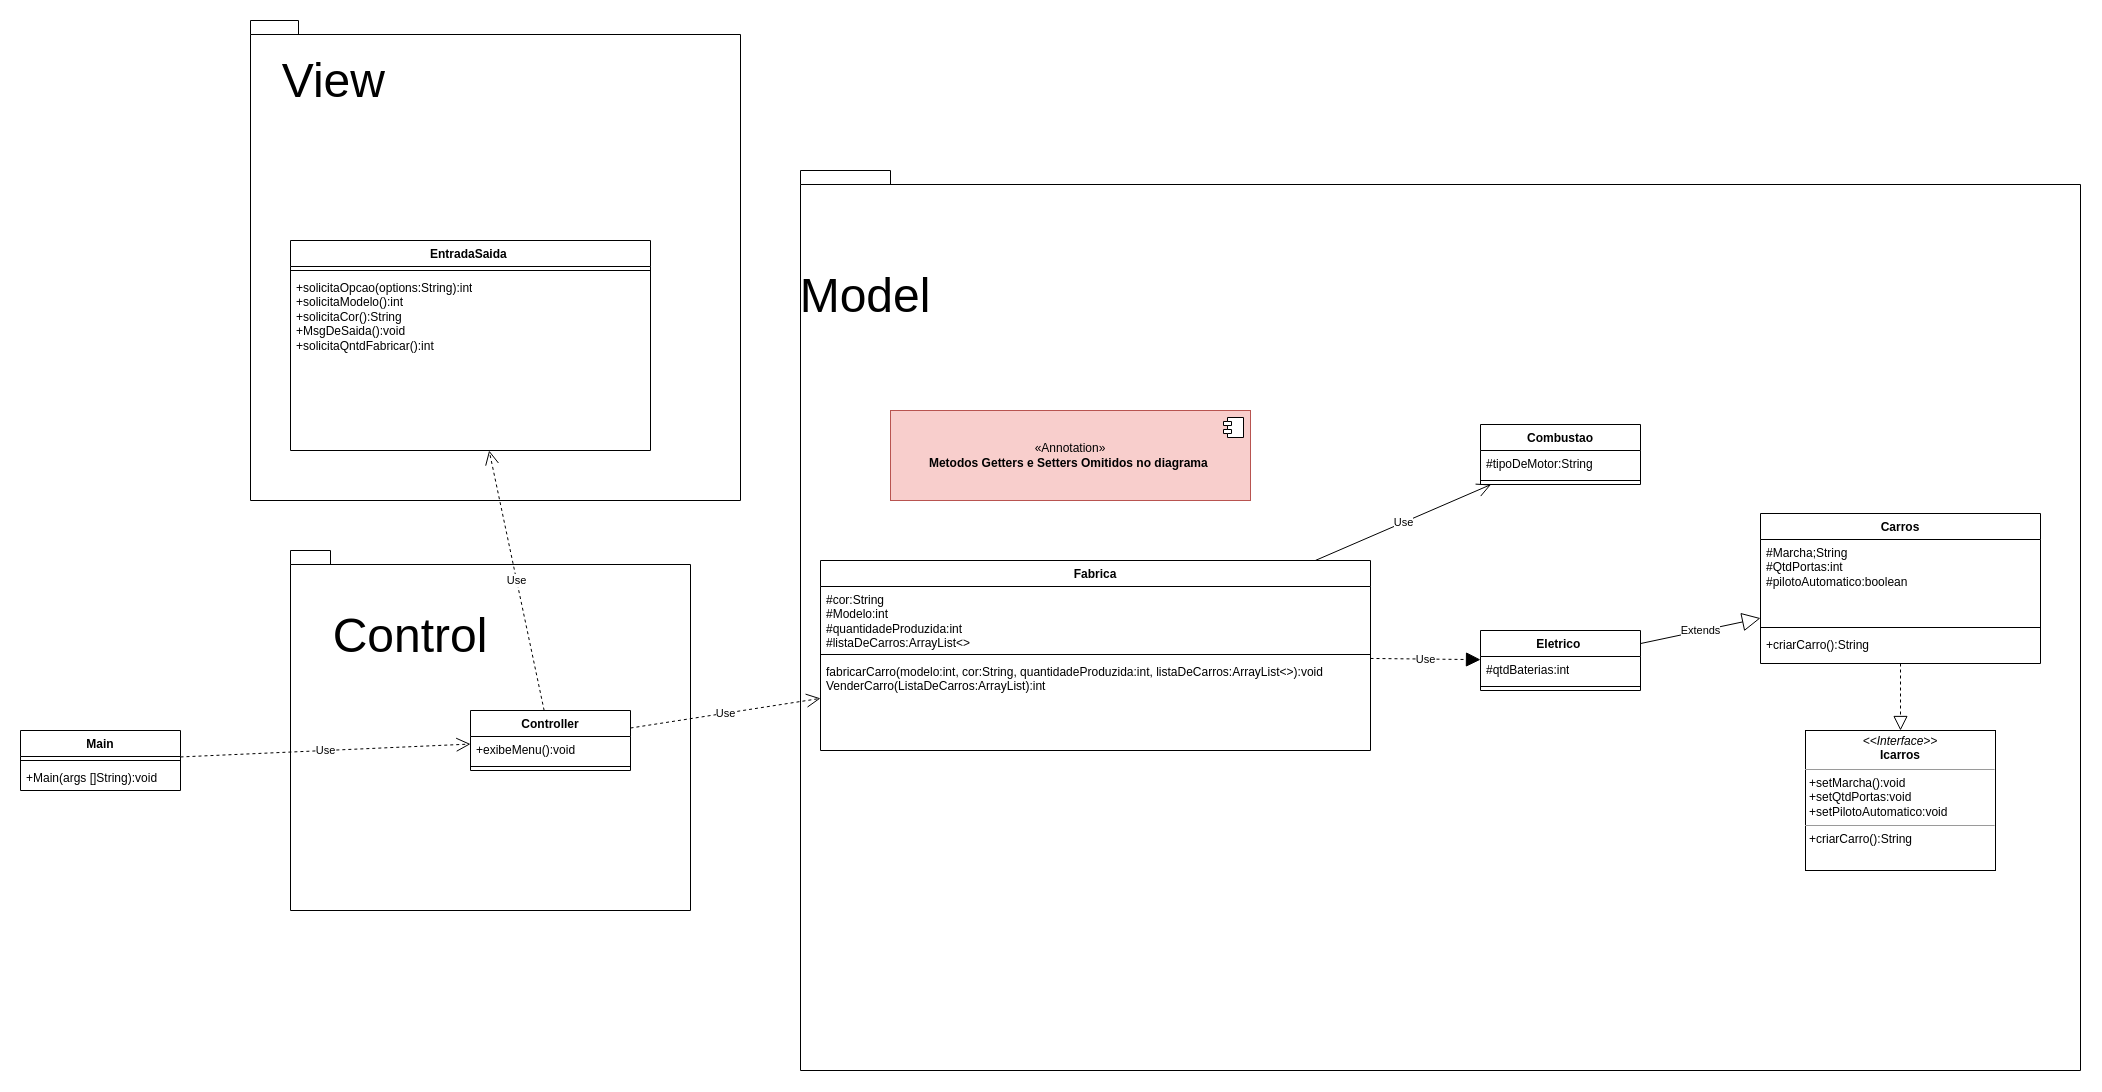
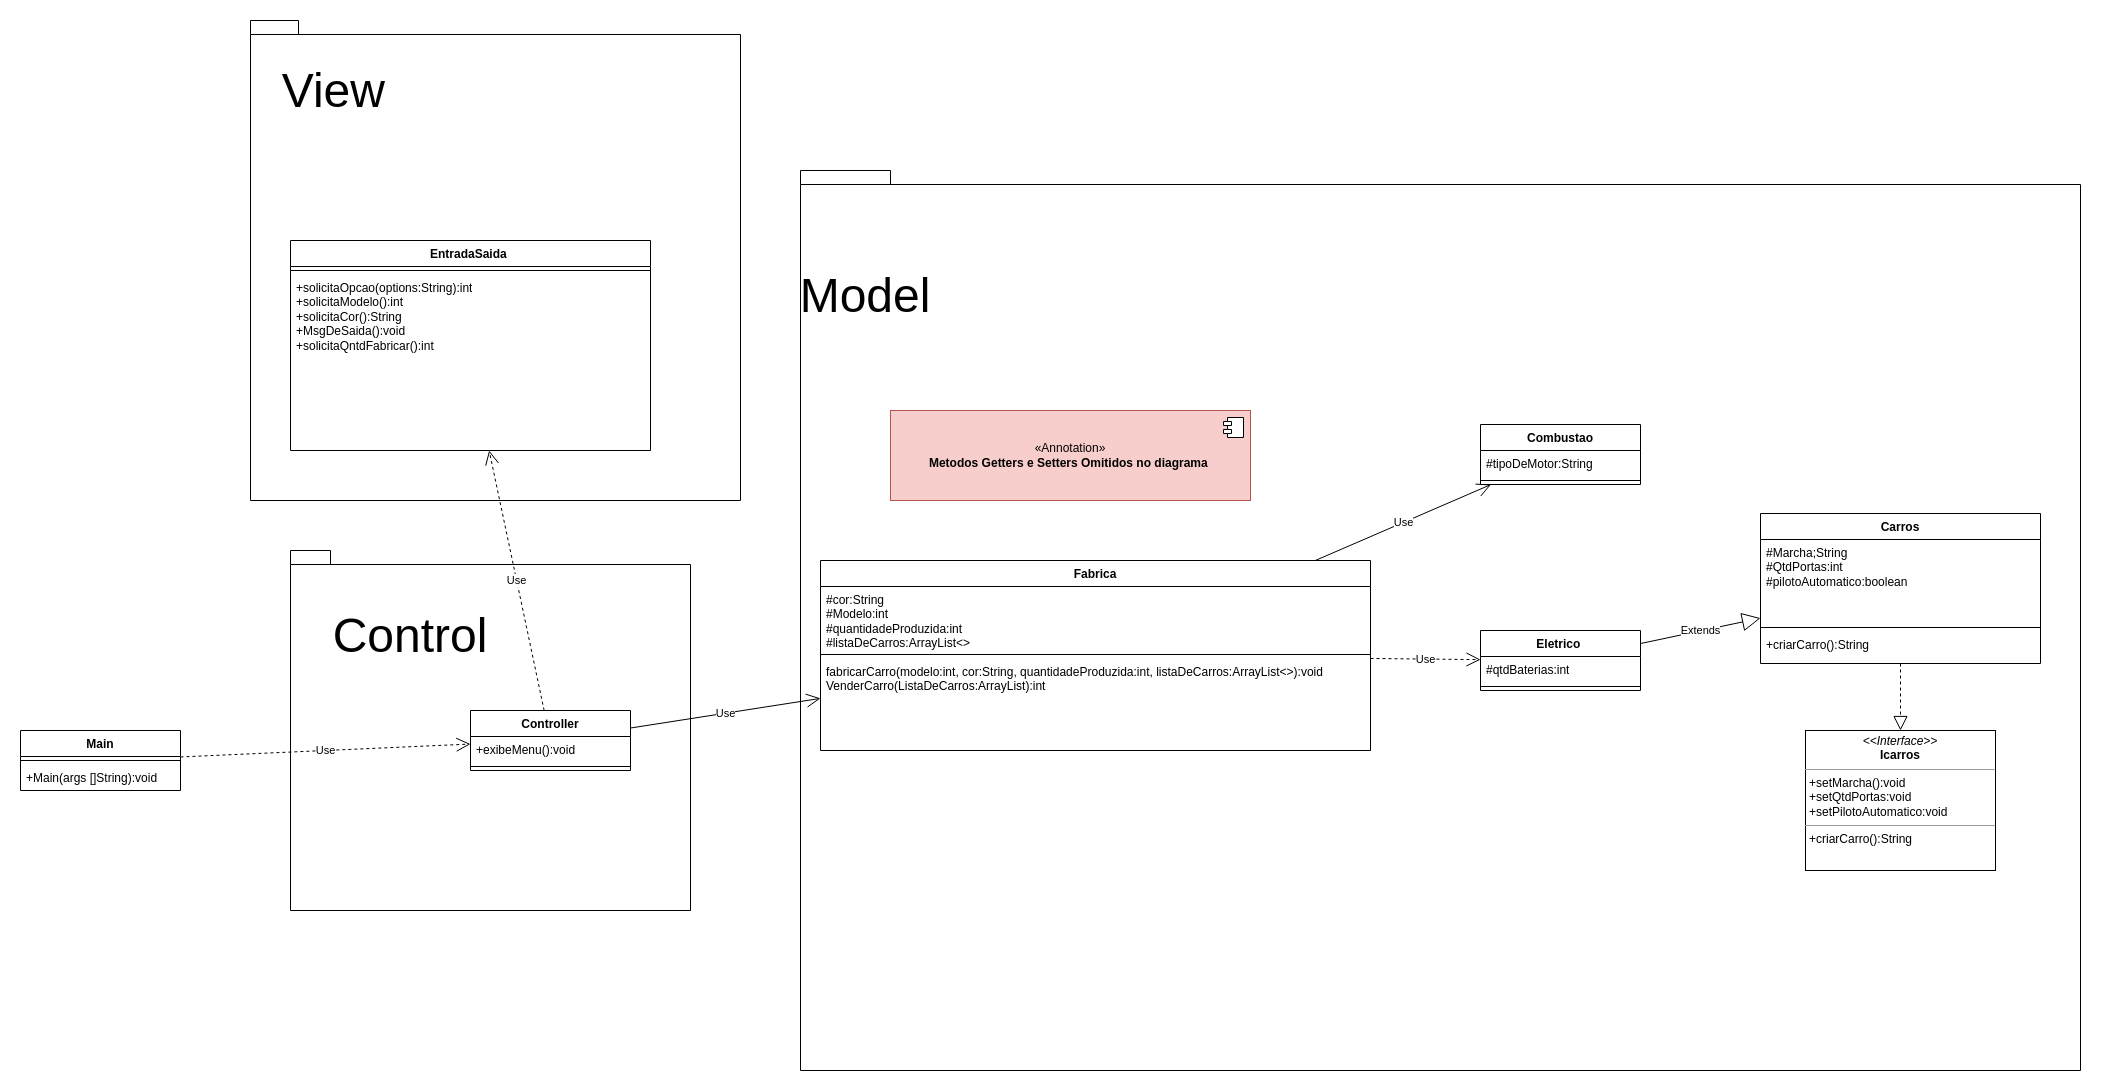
  <mxCell id="0" />
  <mxCell id="1" parent="0" />
  <mxCell id="2" value="" style="shape=folder;fontStyle=1;spacingTop=10;tabWidth=40;tabHeight=14;tabPosition=left;html=1;whiteSpace=wrap;" vertex="1" parent="1"><mxGeometry x="290" y="550" width="400" height="360" as="geometry" /></mxCell>
  <mxCell id="3" value="" style="shape=folder;fontStyle=1;spacingTop=10;tabWidth=40;tabHeight=14;tabPosition=left;html=1;whiteSpace=wrap;" vertex="1" parent="1"><mxGeometry x="800" y="170" width="1280" height="900" as="geometry" /></mxCell>
  <mxCell id="4" value="" style="shape=folder;fontStyle=1;spacingTop=10;tabWidth=40;tabHeight=14;tabPosition=left;html=1;whiteSpace=wrap;" vertex="1" parent="1"><mxGeometry x="250" y="20" width="490" height="480" as="geometry" /></mxCell>
  <mxCell id="5" value="EntradaSaida&lt;span style=&quot;white-space: pre;&quot;&gt;&#09;&lt;/span&gt;" style="swimlane;fontStyle=1;align=center;verticalAlign=top;childLayout=stackLayout;horizontal=1;startSize=26;horizontalStack=0;resizeParent=1;resizeParentMax=0;resizeLast=0;collapsible=1;marginBottom=0;whiteSpace=wrap;html=1;" vertex="1" parent="1"><mxGeometry x="290" y="240" width="360" height="210" as="geometry" /></mxCell>
  <mxCell id="6" value="" style="line;strokeWidth=1;fillColor=none;align=left;verticalAlign=middle;spacingTop=-1;spacingLeft=3;spacingRight=3;rotatable=0;labelPosition=right;points=[];portConstraint=eastwest;strokeColor=inherit;" vertex="1" parent="5"><mxGeometry y="26" width="360" height="8" as="geometry" /></mxCell>
  <mxCell id="7" value="+solicitaOpcao(options:String):int&lt;br&gt;+solicitaModelo():int&lt;br&gt;+solicitaCor():String&lt;br&gt;+MsgDeSaida():void&amp;nbsp;&lt;br&gt;+solicitaQntdFabricar():int" style="text;strokeColor=none;fillColor=none;align=left;verticalAlign=top;spacingLeft=4;spacingRight=4;overflow=hidden;rotatable=0;points=[[0,0.5],[1,0.5]];portConstraint=eastwest;whiteSpace=wrap;html=1;" vertex="1" parent="5"><mxGeometry y="34" width="360" height="176" as="geometry" /></mxCell>
  <mxCell id="8" value="Controller" style="swimlane;fontStyle=1;align=center;verticalAlign=top;childLayout=stackLayout;horizontal=1;startSize=26;horizontalStack=0;resizeParent=1;resizeParentMax=0;resizeLast=0;collapsible=1;marginBottom=0;whiteSpace=wrap;html=1;" vertex="1" parent="1"><mxGeometry x="470" y="710" width="160" height="60" as="geometry" /></mxCell>
  <mxCell id="9" value="+exibeMenu():void&amp;nbsp;" style="text;strokeColor=none;fillColor=none;align=left;verticalAlign=top;spacingLeft=4;spacingRight=4;overflow=hidden;rotatable=0;points=[[0,0.5],[1,0.5]];portConstraint=eastwest;whiteSpace=wrap;html=1;" vertex="1" parent="8"><mxGeometry y="26" width="160" height="26" as="geometry" /></mxCell>
  <mxCell id="10" value="" style="line;strokeWidth=1;fillColor=none;align=left;verticalAlign=middle;spacingTop=-1;spacingLeft=3;spacingRight=3;rotatable=0;labelPosition=right;points=[];portConstraint=eastwest;strokeColor=inherit;" vertex="1" parent="8"><mxGeometry y="52" width="160" height="8" as="geometry" /></mxCell>
  <mxCell id="11" value="Main" style="swimlane;fontStyle=1;align=center;verticalAlign=top;childLayout=stackLayout;horizontal=1;startSize=26;horizontalStack=0;resizeParent=1;resizeParentMax=0;resizeLast=0;collapsible=1;marginBottom=0;whiteSpace=wrap;html=1;" vertex="1" parent="1"><mxGeometry x="20" y="730" width="160" height="60" as="geometry" /></mxCell>
  <mxCell id="12" value="" style="line;strokeWidth=1;fillColor=none;align=left;verticalAlign=middle;spacingTop=-1;spacingLeft=3;spacingRight=3;rotatable=0;labelPosition=right;points=[];portConstraint=eastwest;strokeColor=inherit;" vertex="1" parent="11"><mxGeometry y="26" width="160" height="8" as="geometry" /></mxCell>
  <mxCell id="13" value="+Main(args []String):void" style="text;strokeColor=none;fillColor=none;align=left;verticalAlign=top;spacingLeft=4;spacingRight=4;overflow=hidden;rotatable=0;points=[[0,0.5],[1,0.5]];portConstraint=eastwest;whiteSpace=wrap;html=1;" vertex="1" parent="11"><mxGeometry y="34" width="160" height="26" as="geometry" /></mxCell>
  <mxCell id="14" value="Use" style="endArrow=open;endSize=12;dashed=1;html=1;rounded=0;" edge="1" parent="1" source="11" target="8"><mxGeometry width="160" relative="1" as="geometry"><mxPoint x="540" y="710" as="sourcePoint" /><mxPoint x="700" y="710" as="targetPoint" /></mxGeometry></mxCell>
  <mxCell id="15" value="Use" style="endArrow=open;endSize=12;dashed=1;html=1;rounded=0;" edge="1" parent="1" source="8" target="7"><mxGeometry width="160" relative="1" as="geometry"><mxPoint x="500" y="490" as="sourcePoint" /><mxPoint x="660" y="490" as="targetPoint" /></mxGeometry></mxCell>
- <mxCell id="16" value="&lt;font style=&quot;font-size: 48px;&quot;&gt;View&amp;nbsp;&lt;/font&gt;" style="text;html=1;strokeColor=none;fillColor=none;align=center;verticalAlign=middle;whiteSpace=wrap;rounded=0;" vertex="1" parent="1"><mxGeometry x="290" y="40" width="100" height="80" as="geometry" /></mxCell>
+ <mxCell id="16" value="&lt;font style=&quot;font-size: 48px;&quot;&gt;View&amp;nbsp;&lt;/font&gt;" style="text;html=1;strokeColor=none;fillColor=none;align=center;verticalAlign=middle;whiteSpace=wrap;rounded=0;" vertex="1" parent="1"><mxGeometry x="290" y="50" width="100" height="80" as="geometry" /></mxCell>
  <mxCell id="17" value="&lt;font style=&quot;font-size: 48px;&quot;&gt;Control&lt;/font&gt;" style="text;html=1;strokeColor=none;fillColor=none;align=center;verticalAlign=middle;whiteSpace=wrap;rounded=0;" vertex="1" parent="1"><mxGeometry x="380" y="620" width="60" height="30" as="geometry" /></mxCell>
  <mxCell id="18" value="&lt;font style=&quot;font-size: 48px;&quot;&gt;Model&lt;/font&gt;" style="text;html=1;strokeColor=none;fillColor=none;align=center;verticalAlign=middle;whiteSpace=wrap;rounded=0;" vertex="1" parent="1"><mxGeometry x="835" y="280" width="60" height="30" as="geometry" /></mxCell>
  <mxCell id="19" style="edgeStyle=orthogonalEdgeStyle;rounded=0;orthogonalLoop=1;jettySize=auto;html=1;exitX=0.5;exitY=1;exitDx=0;exitDy=0;" edge="1" parent="1" source="18" target="18"><mxGeometry relative="1" as="geometry" /></mxCell>
  <mxCell id="20" value="Fabrica" style="swimlane;fontStyle=1;align=center;verticalAlign=top;childLayout=stackLayout;horizontal=1;startSize=26;horizontalStack=0;resizeParent=1;resizeParentMax=0;resizeLast=0;collapsible=1;marginBottom=0;whiteSpace=wrap;html=1;" vertex="1" parent="1"><mxGeometry x="820" y="560" width="550" height="190" as="geometry" /></mxCell>
  <mxCell id="21" value="#cor:String&lt;br&gt;#Modelo:int&lt;br&gt;#quantidadeProduzida:int&lt;br&gt;#listaDeCarros:ArrayList&amp;lt;&amp;gt;" style="text;strokeColor=none;fillColor=none;align=left;verticalAlign=top;spacingLeft=4;spacingRight=4;overflow=hidden;rotatable=0;points=[[0,0.5],[1,0.5]];portConstraint=eastwest;whiteSpace=wrap;html=1;" vertex="1" parent="20"><mxGeometry y="26" width="550" height="64" as="geometry" /></mxCell>
  <mxCell id="22" value="" style="line;strokeWidth=1;fillColor=none;align=left;verticalAlign=middle;spacingTop=-1;spacingLeft=3;spacingRight=3;rotatable=0;labelPosition=right;points=[];portConstraint=eastwest;strokeColor=inherit;" vertex="1" parent="20"><mxGeometry y="90" width="550" height="8" as="geometry" /></mxCell>
  <mxCell id="23" value="fabricarCarro(modelo:int, cor:String, quantidadeProduzida:int, listaDeCarros:ArrayList&amp;lt;&amp;gt;):void&lt;br&gt;VenderCarro(ListaDeCarros:ArrayList):int" style="text;strokeColor=none;fillColor=none;align=left;verticalAlign=top;spacingLeft=4;spacingRight=4;overflow=hidden;rotatable=0;points=[[0,0.5],[1,0.5]];portConstraint=eastwest;whiteSpace=wrap;html=1;" vertex="1" parent="20"><mxGeometry y="98" width="550" height="92" as="geometry" /></mxCell>
- <mxCell id="24" value="Use" style="endArrow=open;endSize=12;dashed=1;html=1;rounded=0;" edge="1" parent="1" source="8" target="20"><mxGeometry width="160" relative="1" as="geometry"><mxPoint x="730" y="670" as="sourcePoint" /><mxPoint x="890" y="670" as="targetPoint" /></mxGeometry></mxCell>
+ <mxCell id="24" value="Use" style="endArrow=open;endSize=12;dashed=0;html=1;rounded=0;" edge="1" parent="1" source="8" target="20"><mxGeometry width="160" relative="1" as="geometry"><mxPoint x="730" y="670" as="sourcePoint" /><mxPoint x="890" y="670" as="targetPoint" /></mxGeometry></mxCell>
  <mxCell id="25" value="Carros" style="swimlane;fontStyle=1;align=center;verticalAlign=top;childLayout=stackLayout;horizontal=1;startSize=26;horizontalStack=0;resizeParent=1;resizeParentMax=0;resizeLast=0;collapsible=1;marginBottom=0;whiteSpace=wrap;html=1;" vertex="1" parent="1"><mxGeometry x="1760" y="513" width="280" height="150" as="geometry" /></mxCell>
  <mxCell id="26" value="#Marcha;String&lt;br&gt;#QtdPortas:int&amp;nbsp;&lt;br&gt;#pilotoAutomatico:boolean&amp;nbsp;" style="text;strokeColor=none;fillColor=none;align=left;verticalAlign=top;spacingLeft=4;spacingRight=4;overflow=hidden;rotatable=0;points=[[0,0.5],[1,0.5]];portConstraint=eastwest;whiteSpace=wrap;html=1;" vertex="1" parent="25"><mxGeometry y="26" width="280" height="84" as="geometry" /></mxCell>
  <mxCell id="27" value="" style="line;strokeWidth=1;fillColor=none;align=left;verticalAlign=middle;spacingTop=-1;spacingLeft=3;spacingRight=3;rotatable=0;labelPosition=right;points=[];portConstraint=eastwest;strokeColor=inherit;" vertex="1" parent="25"><mxGeometry y="110" width="280" height="8" as="geometry" /></mxCell>
  <mxCell id="28" value="+criarCarro():String" style="text;strokeColor=none;fillColor=none;align=left;verticalAlign=top;spacingLeft=4;spacingRight=4;overflow=hidden;rotatable=0;points=[[0,0.5],[1,0.5]];portConstraint=eastwest;whiteSpace=wrap;html=1;" vertex="1" parent="25"><mxGeometry y="118" width="280" height="32" as="geometry" /></mxCell>
  <mxCell id="29" value="Combustao" style="swimlane;fontStyle=1;align=center;verticalAlign=top;childLayout=stackLayout;horizontal=1;startSize=26;horizontalStack=0;resizeParent=1;resizeParentMax=0;resizeLast=0;collapsible=1;marginBottom=0;whiteSpace=wrap;html=1;" vertex="1" parent="1"><mxGeometry x="1480" y="424" width="160" height="60" as="geometry" /></mxCell>
  <mxCell id="30" value="#tipoDeMotor:String" style="text;strokeColor=none;fillColor=none;align=left;verticalAlign=top;spacingLeft=4;spacingRight=4;overflow=hidden;rotatable=0;points=[[0,0.5],[1,0.5]];portConstraint=eastwest;whiteSpace=wrap;html=1;" vertex="1" parent="29"><mxGeometry y="26" width="160" height="26" as="geometry" /></mxCell>
  <mxCell id="31" value="" style="line;strokeWidth=1;fillColor=none;align=left;verticalAlign=middle;spacingTop=-1;spacingLeft=3;spacingRight=3;rotatable=0;labelPosition=right;points=[];portConstraint=eastwest;strokeColor=inherit;" vertex="1" parent="29"><mxGeometry y="52" width="160" height="8" as="geometry" /></mxCell>
  <mxCell id="32" value="Eletrico&amp;nbsp;" style="swimlane;fontStyle=1;align=center;verticalAlign=top;childLayout=stackLayout;horizontal=1;startSize=26;horizontalStack=0;resizeParent=1;resizeParentMax=0;resizeLast=0;collapsible=1;marginBottom=0;whiteSpace=wrap;html=1;" vertex="1" parent="1"><mxGeometry x="1480" y="630" width="160" height="60" as="geometry" /></mxCell>
  <mxCell id="33" value="#qtdBaterias:int&lt;br&gt;" style="text;strokeColor=none;fillColor=none;align=left;verticalAlign=top;spacingLeft=4;spacingRight=4;overflow=hidden;rotatable=0;points=[[0,0.5],[1,0.5]];portConstraint=eastwest;whiteSpace=wrap;html=1;" vertex="1" parent="32"><mxGeometry y="26" width="160" height="26" as="geometry" /></mxCell>
  <mxCell id="34" value="" style="line;strokeWidth=1;fillColor=none;align=left;verticalAlign=middle;spacingTop=-1;spacingLeft=3;spacingRight=3;rotatable=0;labelPosition=right;points=[];portConstraint=eastwest;strokeColor=inherit;" vertex="1" parent="32"><mxGeometry y="52" width="160" height="8" as="geometry" /></mxCell>
  <mxCell id="35" value="Extends" style="endArrow=block;endSize=16;endFill=0;html=1;rounded=0;" edge="1" parent="1" source="32" target="25"><mxGeometry width="160" relative="1" as="geometry"><mxPoint x="1710" y="730" as="sourcePoint" /><mxPoint x="1870" y="730" as="targetPoint" /></mxGeometry></mxCell>
- <mxCell id="36" value="Use" style="endArrow=block;endSize=12;dashed=1;html=1;rounded=0;" edge="1" parent="1" source="20" target="32"><mxGeometry width="160" relative="1" as="geometry"><mxPoint x="1390" y="700" as="sourcePoint" /><mxPoint x="1550" y="700" as="targetPoint" /></mxGeometry></mxCell>
+ <mxCell id="36" value="Use" style="endArrow=open;endSize=12;dashed=1;html=1;rounded=0;" edge="1" parent="1" source="20" target="32"><mxGeometry width="160" relative="1" as="geometry"><mxPoint x="1390" y="700" as="sourcePoint" /><mxPoint x="1550" y="700" as="targetPoint" /></mxGeometry></mxCell>
  <mxCell id="37" value="Use" style="endArrow=open;endSize=12;dashed=0;html=1;rounded=0;" edge="1" parent="1" source="20" target="29"><mxGeometry width="160" relative="1" as="geometry"><mxPoint x="1420" y="430" as="sourcePoint" /><mxPoint x="1580" y="430" as="targetPoint" /></mxGeometry></mxCell>
  <mxCell id="38" value="&lt;p style=&quot;margin:0px;margin-top:4px;text-align:center;&quot;&gt;&lt;i&gt;&amp;lt;&amp;lt;Interface&amp;gt;&amp;gt;&lt;/i&gt;&lt;br&gt;&lt;b&gt;Icarros&lt;/b&gt;&lt;/p&gt;&lt;hr size=&quot;1&quot;&gt;&lt;p style=&quot;margin:0px;margin-left:4px;&quot;&gt;+setMarcha():void&lt;br&gt;&lt;/p&gt;&lt;p style=&quot;margin:0px;margin-left:4px;&quot;&gt;+setQtdPortas:void&lt;/p&gt;&lt;p style=&quot;margin:0px;margin-left:4px;&quot;&gt;+setPilotoAutomatico:void&lt;/p&gt;&lt;hr size=&quot;1&quot;&gt;&lt;p style=&quot;margin:0px;margin-left:4px;&quot;&gt;+criarCarro():String&amp;nbsp;&lt;br&gt;&lt;br&gt;&lt;/p&gt;" style="verticalAlign=top;align=left;overflow=fill;fontSize=12;fontFamily=Helvetica;html=1;whiteSpace=wrap;" vertex="1" parent="1"><mxGeometry x="1805" y="730" width="190" height="140" as="geometry" /></mxCell>
  <mxCell id="39" value="" style="endArrow=block;dashed=1;endFill=0;endSize=12;html=1;rounded=0;" edge="1" parent="1" source="25" target="38"><mxGeometry width="160" relative="1" as="geometry"><mxPoint x="1980" y="690" as="sourcePoint" /><mxPoint x="2140" y="690" as="targetPoint" /></mxGeometry></mxCell>
  <mxCell id="40" value="«Annotation»&lt;br&gt;&lt;b&gt;Metodos Getters e Setters Omitidos no diagrama&amp;nbsp;&lt;/b&gt;" style="html=1;dropTarget=0;whiteSpace=wrap;fillColor=#f8cecc;strokeColor=#b85450;" vertex="1" parent="1"><mxGeometry x="890" y="410" width="360" height="90" as="geometry" /></mxCell>
  <mxCell id="41" value="" style="shape=module;jettyWidth=8;jettyHeight=4;" vertex="1" parent="40"><mxGeometry x="1" width="20" height="20" relative="1" as="geometry"><mxPoint x="-27" y="7" as="offset" /></mxGeometry></mxCell>
